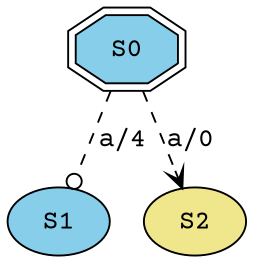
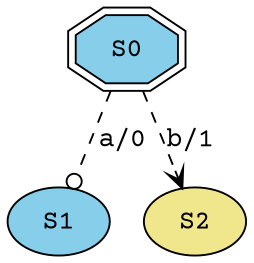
  digraph {
    fontname="Courier Prime"
    node [fillcolor=skyblue fontname="Courier Prime" style=filled]
    edge [fontname="Courier Prime" style=dashed]
    S0 [shape=doubleoctagon]
    S1
    S2 [fillcolor=khaki]
-   S0 -> S1 [arrowhead=odot label="a/4"]
-   S0 -> S2 [arrowhead=vee label="a/0"]
+   S0 -> S1 [arrowhead=odot label="a/0"]
+   S0 -> S2 [arrowhead=vee label="b/1"]
  }
